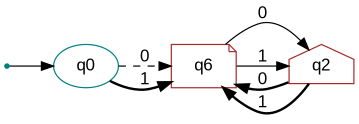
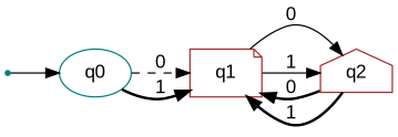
  digraph {
    rankdir=LR
    fontname="Liberation Sans"
    node [color=teal fontname="Liberation Sans"]
    edge [style=bold fontname="Liberation Sans"]
    q0 [shape=ellipse]
-   q1 [shape=note color=brown label=q6]
+   q1 [shape=note color=brown]
    q2 [shape=house color=brown]
    qi [shape=point]
    q0 -> q1 [label=0 style=dashed]
    q0 -> q1 [label=1]
    q1 -> q2 [label=0 style=solid]
    q1 -> q2 [label=1 style=solid]
    q2 -> q1 [label=0]
    q2 -> q1 [label=1]
    qi -> q0 [style=solid]
  }
